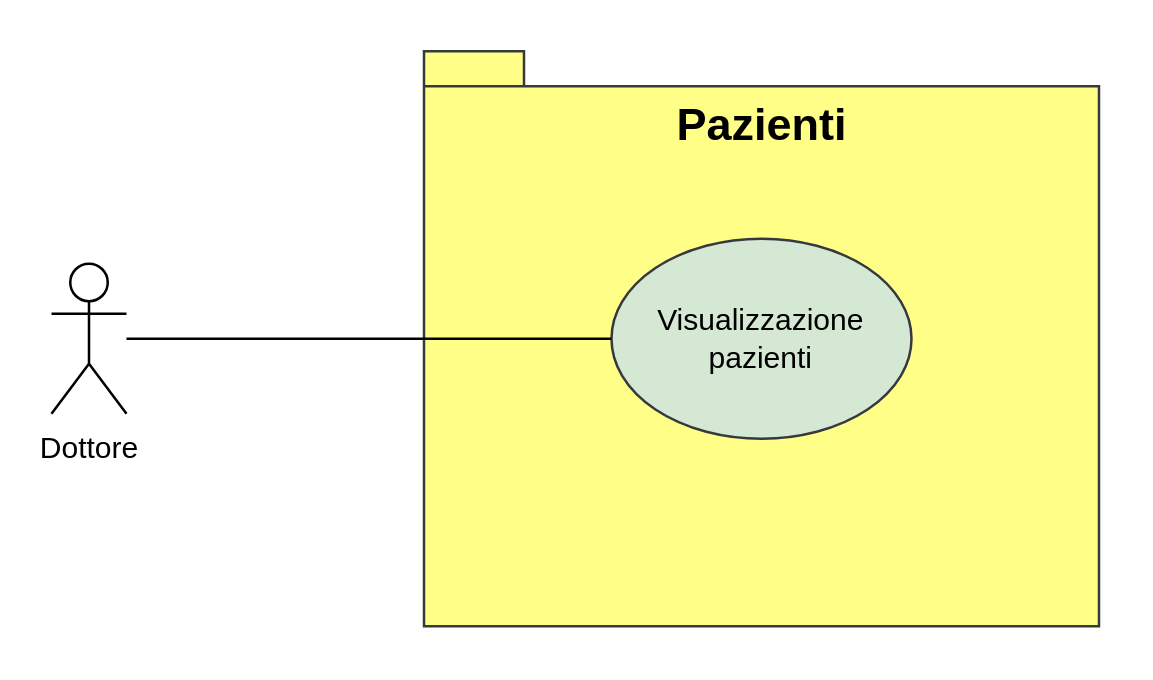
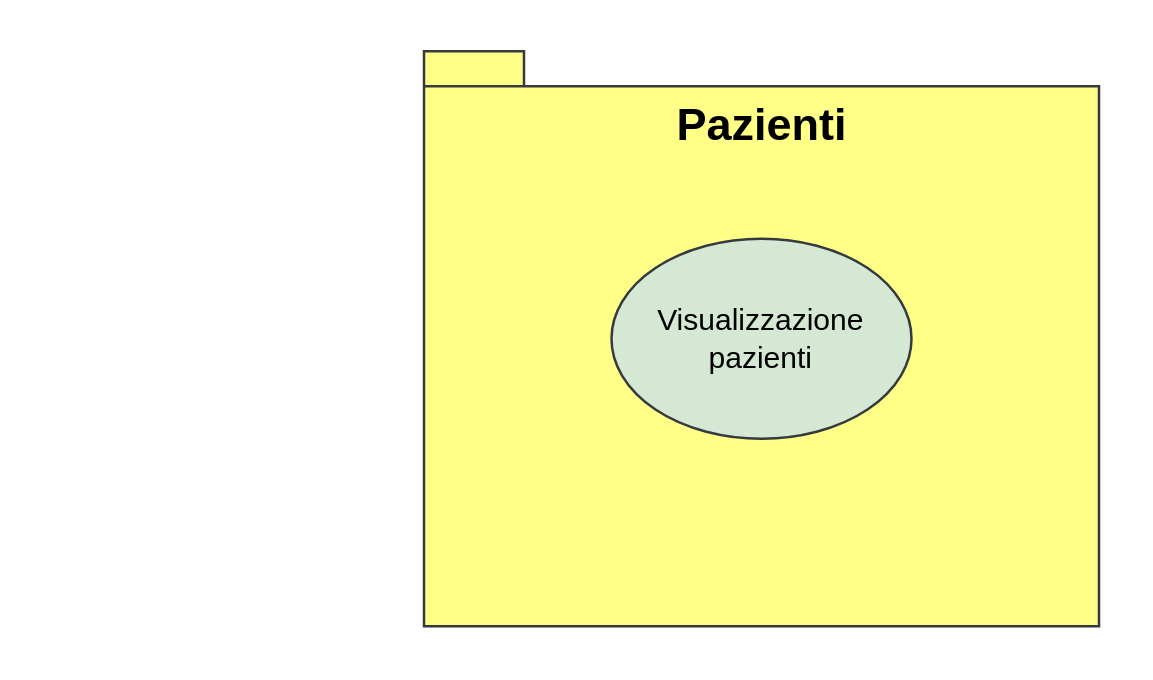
  <mxCell id="0" />
  <mxCell id="1" parent="0" />
- <mxCell id="2" value="Dottore" style="shape=umlActor;verticalLabelPosition=bottom;verticalAlign=top;html=1;outlineConnect=0;" vertex="1" parent="1"><mxGeometry x="20" y="105" width="30" height="60" as="geometry" /></mxCell>
  <mxCell id="3" value="" style="shape=folder;fontStyle=1;spacingTop=10;tabWidth=40;tabHeight=14;tabPosition=left;html=1;fillColor=#ffff88;strokeColor=#36393d;" vertex="1" parent="1"><mxGeometry x="169" y="20" width="270" height="230" as="geometry" /></mxCell>
  <mxCell id="4" value="Pazienti" style="text;html=1;align=center;verticalAlign=middle;resizable=0;points=[];autosize=1;strokeColor=none;fillColor=none;fontStyle=1;fontSize=18;" vertex="1" parent="1"><mxGeometry x="259" y="30" width="90" height="40" as="geometry" /></mxCell>
  <mxCell id="5" value="Visualizzazione pazienti" style="ellipse;whiteSpace=wrap;html=1;fontSize=12;fillColor=#d5e8d4;strokeColor=#36393d;" vertex="1" parent="1"><mxGeometry x="244" y="95" width="120" height="80" as="geometry" /></mxCell>
- <mxCell id="6" style="edgeStyle=orthogonalEdgeStyle;rounded=0;orthogonalLoop=1;jettySize=auto;html=1;entryX=0;entryY=0.5;entryDx=0;entryDy=0;fontSize=12;endArrow=none;endFill=0;" edge="1" parent="1" source="2" target="5"><mxGeometry relative="1" as="geometry" /></mxCell>
